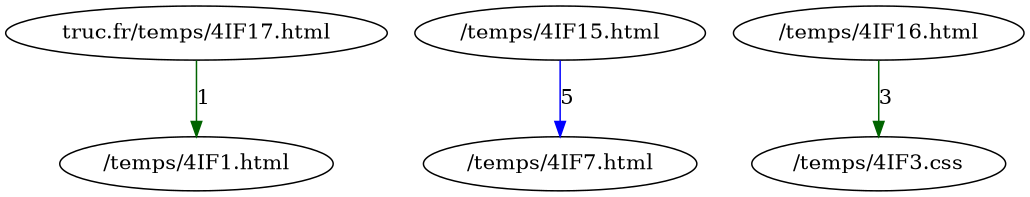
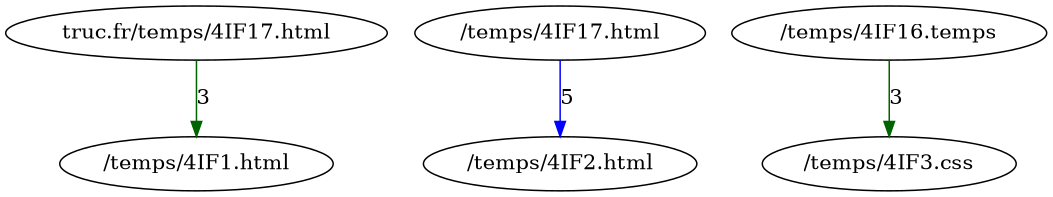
  digraph {
    edge [color=darkgreen]
    n1 [label="/temps/4IF1.html"]
-   n2 [label="/temps/4IF15.html"]
-   n3 [label="/temps/4IF7.html"]
-   n4 [label="/temps/4IF16.html"]
+   n2 [label="/temps/4IF17.html"]
+   n3 [label="/temps/4IF2.html"]
+   n4 [label="/temps/4IF16.temps"]
    n5 [label="/temps/4IF3.css"]
    n6 [label="truc.fr/temps/4IF17.html"]
    n2 -> n3 [color=blue label=5]
    n4 -> n5 [label=3]
-   n6 -> n1 [label=1]
+   n6 -> n1 [label=3]
  }
